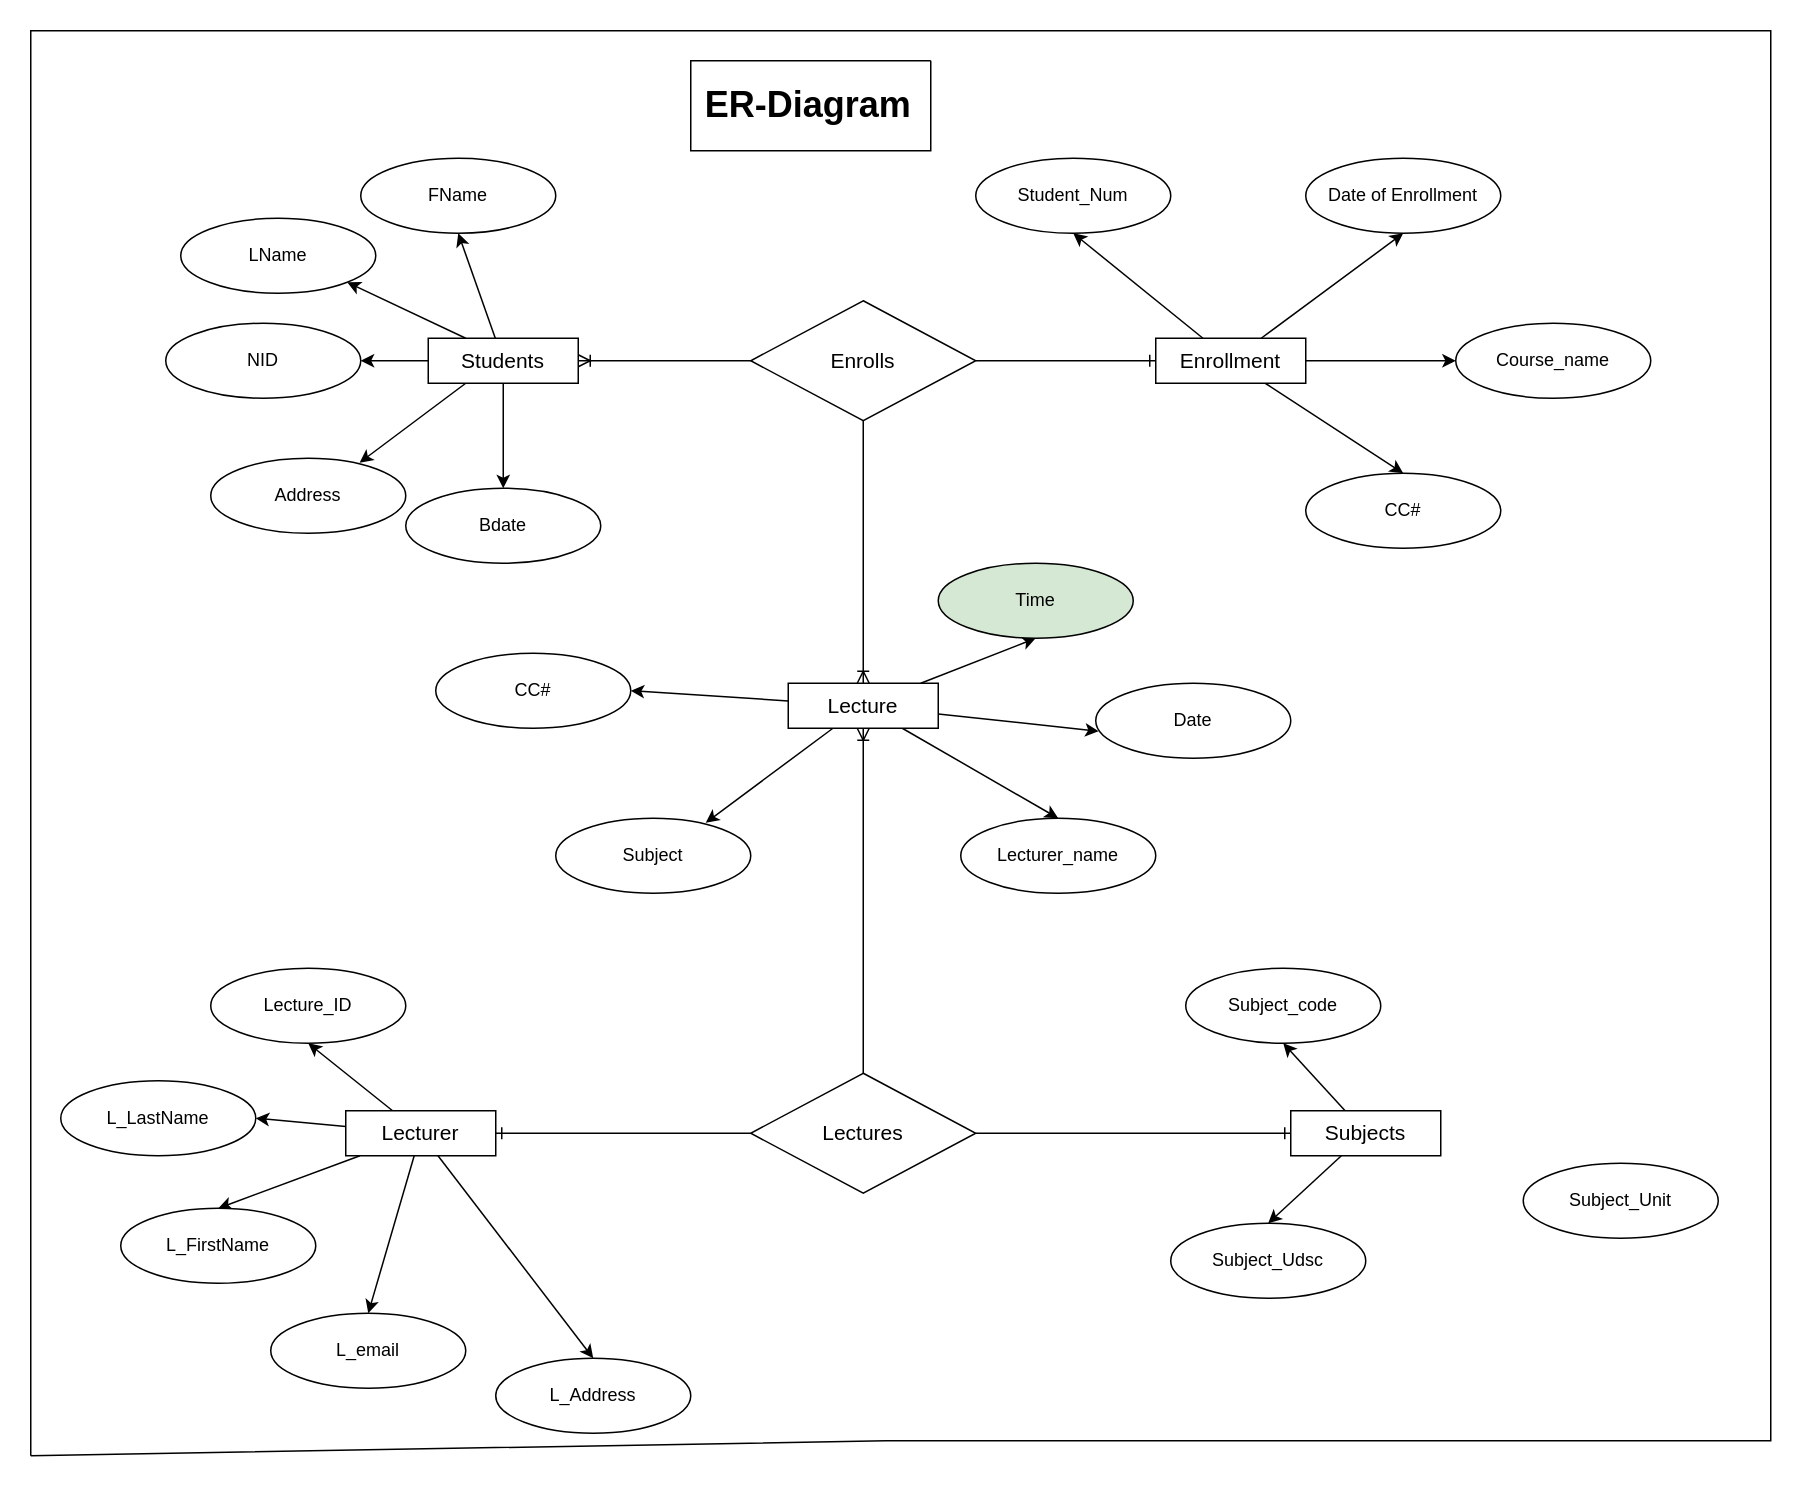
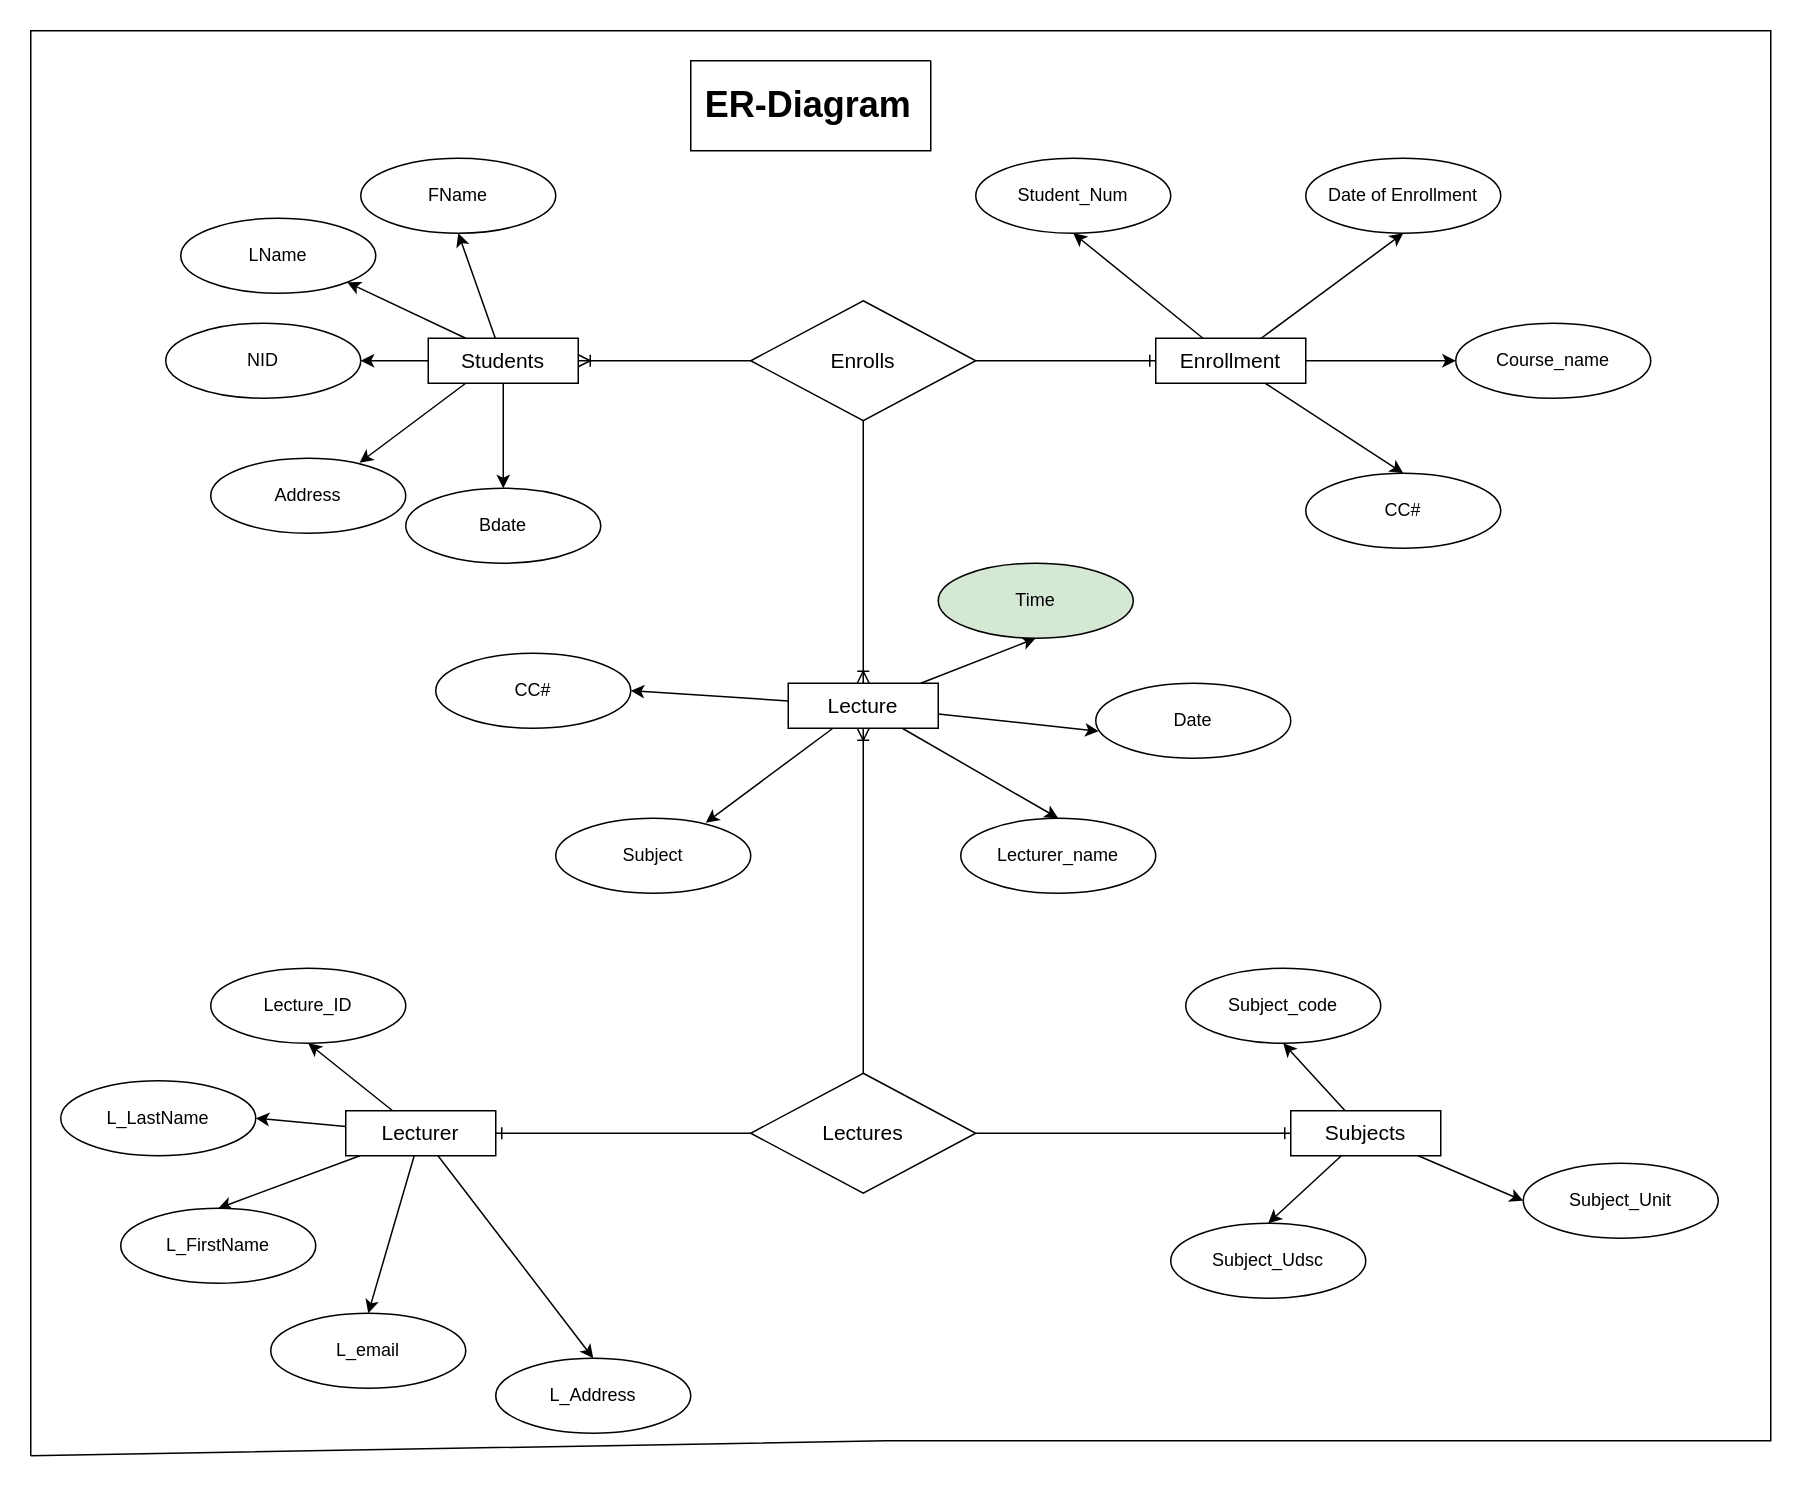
  <mxCell id="0" />
  <mxCell id="1" parent="0" />
  <mxCell id="2" style="rounded=0;orthogonalLoop=1;jettySize=auto;html=1;entryX=0.5;entryY=1;entryDx=0;entryDy=0;" edge="1" parent="1" source="8" target="9"><mxGeometry relative="1" as="geometry" /></mxCell>
  <mxCell id="3" style="edgeStyle=none;rounded=0;orthogonalLoop=1;jettySize=auto;html=1;exitX=0.25;exitY=0;exitDx=0;exitDy=0;entryX=1;entryY=1;entryDx=0;entryDy=0;" edge="1" parent="1" source="8" target="11"><mxGeometry relative="1" as="geometry" /></mxCell>
  <mxCell id="4" style="edgeStyle=none;rounded=0;orthogonalLoop=1;jettySize=auto;html=1;exitX=0;exitY=0.5;exitDx=0;exitDy=0;entryX=1;entryY=0.5;entryDx=0;entryDy=0;" edge="1" parent="1" source="8" target="10"><mxGeometry relative="1" as="geometry" /></mxCell>
  <mxCell id="5" style="edgeStyle=none;rounded=0;orthogonalLoop=1;jettySize=auto;html=1;exitX=0.25;exitY=1;exitDx=0;exitDy=0;entryX=0.763;entryY=0.06;entryDx=0;entryDy=0;entryPerimeter=0;" edge="1" parent="1" source="8" target="12"><mxGeometry relative="1" as="geometry" /></mxCell>
  <mxCell id="6" style="edgeStyle=none;rounded=0;orthogonalLoop=1;jettySize=auto;html=1;exitX=0.5;exitY=1;exitDx=0;exitDy=0;entryX=0.5;entryY=0;entryDx=0;entryDy=0;" edge="1" parent="1" source="8" target="13"><mxGeometry relative="1" as="geometry" /></mxCell>
  <mxCell id="7" style="edgeStyle=none;rounded=0;orthogonalLoop=1;jettySize=auto;html=1;entryX=0;entryY=0.5;entryDx=0;entryDy=0;endArrow=none;endFill=0;startArrow=ERoneToMany;startFill=0;" edge="1" parent="1" source="8" target="14"><mxGeometry relative="1" as="geometry" /></mxCell>
  <mxCell id="8" value="&lt;font style=&quot;font-size: 14px&quot;&gt;Students&lt;/font&gt;" style="rounded=0;whiteSpace=wrap;html=1;" vertex="1" parent="1"><mxGeometry x="285" y="225" width="100" height="30" as="geometry" /></mxCell>
  <mxCell id="9" value="FName" style="ellipse;whiteSpace=wrap;html=1;" vertex="1" parent="1"><mxGeometry x="240" y="105" width="130" height="50" as="geometry" /></mxCell>
  <mxCell id="10" value="NID" style="ellipse;whiteSpace=wrap;html=1;" vertex="1" parent="1"><mxGeometry x="110" y="215" width="130" height="50" as="geometry" /></mxCell>
  <mxCell id="11" value="&lt;span&gt;LName&lt;/span&gt;" style="ellipse;whiteSpace=wrap;html=1;" vertex="1" parent="1"><mxGeometry x="120" y="145" width="130" height="50" as="geometry" /></mxCell>
  <mxCell id="12" value="Address" style="ellipse;whiteSpace=wrap;html=1;" vertex="1" parent="1"><mxGeometry x="140" y="305" width="130" height="50" as="geometry" /></mxCell>
  <mxCell id="13" value="Bdate" style="ellipse;whiteSpace=wrap;html=1;" vertex="1" parent="1"><mxGeometry x="270" y="325" width="130" height="50" as="geometry" /></mxCell>
  <mxCell id="14" value="&lt;font style=&quot;font-size: 14px&quot;&gt;Enrolls&lt;/font&gt;" style="rhombus;whiteSpace=wrap;html=1;" vertex="1" parent="1"><mxGeometry x="500" y="200" width="150" height="80" as="geometry" /></mxCell>
  <mxCell id="15" style="edgeStyle=none;rounded=0;orthogonalLoop=1;jettySize=auto;html=1;entryX=1;entryY=0.5;entryDx=0;entryDy=0;startArrow=ERone;startFill=0;endArrow=none;endFill=0;" edge="1" parent="1" source="20" target="14"><mxGeometry relative="1" as="geometry" /></mxCell>
  <mxCell id="16" style="edgeStyle=none;rounded=0;orthogonalLoop=1;jettySize=auto;html=1;entryX=0.5;entryY=1;entryDx=0;entryDy=0;startArrow=none;startFill=0;endArrow=classic;endFill=1;" edge="1" parent="1" source="20" target="21"><mxGeometry relative="1" as="geometry" /></mxCell>
  <mxCell id="17" style="edgeStyle=none;rounded=0;orthogonalLoop=1;jettySize=auto;html=1;entryX=0.5;entryY=1;entryDx=0;entryDy=0;startArrow=none;startFill=0;endArrow=classic;endFill=1;" edge="1" parent="1" source="20" target="22"><mxGeometry relative="1" as="geometry" /></mxCell>
  <mxCell id="18" style="edgeStyle=none;rounded=0;orthogonalLoop=1;jettySize=auto;html=1;entryX=0;entryY=0.5;entryDx=0;entryDy=0;startArrow=none;startFill=0;endArrow=classic;endFill=1;" edge="1" parent="1" source="20" target="23"><mxGeometry relative="1" as="geometry" /></mxCell>
  <mxCell id="19" style="edgeStyle=none;rounded=0;orthogonalLoop=1;jettySize=auto;html=1;entryX=0.5;entryY=0;entryDx=0;entryDy=0;startArrow=none;startFill=0;endArrow=classic;endFill=1;" edge="1" parent="1" source="20" target="24"><mxGeometry relative="1" as="geometry" /></mxCell>
  <mxCell id="20" value="&lt;font style=&quot;font-size: 14px&quot;&gt;Enrollment&lt;/font&gt;" style="rounded=0;whiteSpace=wrap;html=1;" vertex="1" parent="1"><mxGeometry x="770" y="225" width="100" height="30" as="geometry" /></mxCell>
  <mxCell id="21" value="Student_Num" style="ellipse;whiteSpace=wrap;html=1;" vertex="1" parent="1"><mxGeometry x="650" y="105" width="130" height="50" as="geometry" /></mxCell>
  <mxCell id="22" value="Date of Enrollment" style="ellipse;whiteSpace=wrap;html=1;" vertex="1" parent="1"><mxGeometry x="870" y="105" width="130" height="50" as="geometry" /></mxCell>
  <mxCell id="23" value="Course_name" style="ellipse;whiteSpace=wrap;html=1;" vertex="1" parent="1"><mxGeometry x="970" y="215" width="130" height="50" as="geometry" /></mxCell>
  <mxCell id="24" value="CC#" style="ellipse;whiteSpace=wrap;html=1;" vertex="1" parent="1"><mxGeometry x="870" y="315" width="130" height="50" as="geometry" /></mxCell>
  <mxCell id="25" style="edgeStyle=none;rounded=0;orthogonalLoop=1;jettySize=auto;html=1;entryX=0.5;entryY=1;entryDx=0;entryDy=0;startArrow=ERoneToMany;startFill=0;endArrow=none;endFill=0;" edge="1" parent="1" source="32" target="14"><mxGeometry relative="1" as="geometry" /></mxCell>
  <mxCell id="26" style="edgeStyle=none;rounded=0;orthogonalLoop=1;jettySize=auto;html=1;entryX=1;entryY=0.5;entryDx=0;entryDy=0;startArrow=none;startFill=0;endArrow=classic;endFill=1;" edge="1" parent="1" source="32" target="37"><mxGeometry relative="1" as="geometry" /></mxCell>
  <mxCell id="27" style="edgeStyle=none;rounded=0;orthogonalLoop=1;jettySize=auto;html=1;entryX=0.5;entryY=1;entryDx=0;entryDy=0;startArrow=none;startFill=0;endArrow=classic;endFill=1;" edge="1" parent="1" source="32" target="35"><mxGeometry relative="1" as="geometry" /></mxCell>
  <mxCell id="28" style="edgeStyle=none;rounded=0;orthogonalLoop=1;jettySize=auto;html=1;entryX=0.015;entryY=0.64;entryDx=0;entryDy=0;entryPerimeter=0;startArrow=none;startFill=0;endArrow=classic;endFill=1;" edge="1" parent="1" source="32" target="34"><mxGeometry relative="1" as="geometry" /></mxCell>
  <mxCell id="29" style="edgeStyle=none;rounded=0;orthogonalLoop=1;jettySize=auto;html=1;entryX=0.5;entryY=0;entryDx=0;entryDy=0;startArrow=none;startFill=0;endArrow=classic;endFill=1;" edge="1" parent="1" source="32" target="33"><mxGeometry relative="1" as="geometry" /></mxCell>
  <mxCell id="30" style="edgeStyle=none;rounded=0;orthogonalLoop=1;jettySize=auto;html=1;entryX=0.769;entryY=0.06;entryDx=0;entryDy=0;entryPerimeter=0;startArrow=none;startFill=0;endArrow=classic;endFill=1;" edge="1" parent="1" source="32" target="36"><mxGeometry relative="1" as="geometry" /></mxCell>
  <mxCell id="31" style="edgeStyle=none;rounded=0;orthogonalLoop=1;jettySize=auto;html=1;entryX=0.5;entryY=0;entryDx=0;entryDy=0;startArrow=ERoneToMany;startFill=0;endArrow=none;endFill=0;" edge="1" parent="1" source="32" target="38"><mxGeometry relative="1" as="geometry" /></mxCell>
  <mxCell id="32" value="&lt;span style=&quot;font-size: 14px&quot;&gt;Lecture&lt;/span&gt;" style="rounded=0;whiteSpace=wrap;html=1;" vertex="1" parent="1"><mxGeometry x="525" y="455" width="100" height="30" as="geometry" /></mxCell>
  <mxCell id="33" value="Lecturer_name" style="ellipse;whiteSpace=wrap;html=1;" vertex="1" parent="1"><mxGeometry x="640" y="545" width="130" height="50" as="geometry" /></mxCell>
  <mxCell id="34" value="Date" style="ellipse;whiteSpace=wrap;html=1;" vertex="1" parent="1"><mxGeometry x="730" y="455" width="130" height="50" as="geometry" /></mxCell>
  <mxCell id="35" value="Time" style="ellipse;whiteSpace=wrap;html=1;fillColor=#d5e8d4;" vertex="1" parent="1"><mxGeometry x="625" y="375" width="130" height="50" as="geometry" /></mxCell>
  <mxCell id="36" value="Subject" style="ellipse;whiteSpace=wrap;html=1;" vertex="1" parent="1"><mxGeometry x="370" y="545" width="130" height="50" as="geometry" /></mxCell>
  <mxCell id="37" value="CC#" style="ellipse;whiteSpace=wrap;html=1;" vertex="1" parent="1"><mxGeometry x="290" y="435" width="130" height="50" as="geometry" /></mxCell>
  <mxCell id="38" value="&lt;span style=&quot;font-size: 14px&quot;&gt;Lectures&lt;/span&gt;" style="rhombus;whiteSpace=wrap;html=1;" vertex="1" parent="1"><mxGeometry x="500" y="715" width="150" height="80" as="geometry" /></mxCell>
  <mxCell id="39" style="edgeStyle=none;rounded=0;orthogonalLoop=1;jettySize=auto;html=1;entryX=0.5;entryY=1;entryDx=0;entryDy=0;startArrow=none;startFill=0;endArrow=classic;endFill=1;" edge="1" parent="1" source="45" target="46"><mxGeometry relative="1" as="geometry" /></mxCell>
  <mxCell id="40" style="edgeStyle=none;rounded=0;orthogonalLoop=1;jettySize=auto;html=1;entryX=1;entryY=0.5;entryDx=0;entryDy=0;startArrow=none;startFill=0;endArrow=classic;endFill=1;" edge="1" parent="1" source="45" target="47"><mxGeometry relative="1" as="geometry" /></mxCell>
  <mxCell id="41" style="edgeStyle=none;rounded=0;orthogonalLoop=1;jettySize=auto;html=1;entryX=0.5;entryY=0;entryDx=0;entryDy=0;startArrow=none;startFill=0;endArrow=classic;endFill=1;" edge="1" parent="1" source="45" target="48"><mxGeometry relative="1" as="geometry" /></mxCell>
  <mxCell id="42" style="edgeStyle=none;rounded=0;orthogonalLoop=1;jettySize=auto;html=1;entryX=0.5;entryY=0;entryDx=0;entryDy=0;startArrow=none;startFill=0;endArrow=classic;endFill=1;" edge="1" parent="1" source="45" target="49"><mxGeometry relative="1" as="geometry" /></mxCell>
  <mxCell id="43" style="edgeStyle=none;rounded=0;orthogonalLoop=1;jettySize=auto;html=1;entryX=0.5;entryY=0;entryDx=0;entryDy=0;startArrow=none;startFill=0;endArrow=classic;endFill=1;" edge="1" parent="1" source="45" target="50"><mxGeometry relative="1" as="geometry" /></mxCell>
  <mxCell id="44" style="edgeStyle=none;rounded=0;orthogonalLoop=1;jettySize=auto;html=1;entryX=0;entryY=0.5;entryDx=0;entryDy=0;startArrow=ERone;startFill=0;endArrow=none;endFill=0;" edge="1" parent="1" source="45" target="38"><mxGeometry relative="1" as="geometry" /></mxCell>
  <mxCell id="45" value="&lt;span style=&quot;font-size: 14px&quot;&gt;Lecturer&lt;/span&gt;" style="rounded=0;whiteSpace=wrap;html=1;" vertex="1" parent="1"><mxGeometry x="230" y="740" width="100" height="30" as="geometry" /></mxCell>
  <mxCell id="46" value="Lecture_ID" style="ellipse;whiteSpace=wrap;html=1;" vertex="1" parent="1"><mxGeometry x="140" y="645" width="130" height="50" as="geometry" /></mxCell>
  <mxCell id="47" value="L_LastName" style="ellipse;whiteSpace=wrap;html=1;" vertex="1" parent="1"><mxGeometry x="40" y="720" width="130" height="50" as="geometry" /></mxCell>
  <mxCell id="48" value="L_FirstName" style="ellipse;whiteSpace=wrap;html=1;" vertex="1" parent="1"><mxGeometry x="80" y="805" width="130" height="50" as="geometry" /></mxCell>
  <mxCell id="49" value="L_email" style="ellipse;whiteSpace=wrap;html=1;" vertex="1" parent="1"><mxGeometry x="180" y="875" width="130" height="50" as="geometry" /></mxCell>
  <mxCell id="50" value="L_Address" style="ellipse;whiteSpace=wrap;html=1;" vertex="1" parent="1"><mxGeometry x="330" y="905" width="130" height="50" as="geometry" /></mxCell>
  <mxCell id="51" style="edgeStyle=none;rounded=0;orthogonalLoop=1;jettySize=auto;html=1;entryX=1;entryY=0.5;entryDx=0;entryDy=0;startArrow=ERone;startFill=0;endArrow=none;endFill=0;" edge="1" parent="1" source="55" target="38"><mxGeometry relative="1" as="geometry" /></mxCell>
  <mxCell id="52" style="edgeStyle=none;rounded=0;orthogonalLoop=1;jettySize=auto;html=1;entryX=0.5;entryY=1;entryDx=0;entryDy=0;startArrow=none;startFill=0;endArrow=classic;endFill=1;" edge="1" parent="1" source="55" target="56"><mxGeometry relative="1" as="geometry" /></mxCell>
+ <mxCell id="53" style="edgeStyle=none;rounded=0;orthogonalLoop=1;jettySize=auto;html=1;entryX=0;entryY=0.5;entryDx=0;entryDy=0;startArrow=none;startFill=0;endArrow=classic;endFill=1;" edge="1" parent="1" source="55" target="58"><mxGeometry relative="1" as="geometry" /></mxCell>
  <mxCell id="54" style="edgeStyle=none;rounded=0;orthogonalLoop=1;jettySize=auto;html=1;entryX=0.5;entryY=0;entryDx=0;entryDy=0;startArrow=none;startFill=0;endArrow=classic;endFill=1;" edge="1" parent="1" source="55" target="57"><mxGeometry relative="1" as="geometry" /></mxCell>
  <mxCell id="55" value="&lt;font style=&quot;font-size: 14px&quot;&gt;Subjects&lt;/font&gt;" style="rounded=0;whiteSpace=wrap;html=1;" vertex="1" parent="1"><mxGeometry x="860" y="740" width="100" height="30" as="geometry" /></mxCell>
  <mxCell id="56" value="Subject_code" style="ellipse;whiteSpace=wrap;html=1;" vertex="1" parent="1"><mxGeometry x="790" y="645" width="130" height="50" as="geometry" /></mxCell>
  <mxCell id="57" value="Subject_Udsc" style="ellipse;whiteSpace=wrap;html=1;" vertex="1" parent="1"><mxGeometry x="780" y="815" width="130" height="50" as="geometry" /></mxCell>
  <mxCell id="58" value="Subject_Unit" style="ellipse;whiteSpace=wrap;html=1;" vertex="1" parent="1"><mxGeometry x="1015" y="775" width="130" height="50" as="geometry" /></mxCell>
  <mxCell id="59" value="" style="endArrow=none;html=1;rounded=0;" edge="1" parent="1"><mxGeometry width="50" height="50" relative="1" as="geometry"><mxPoint x="20" y="970" as="sourcePoint" /><mxPoint x="20" y="970" as="targetPoint" /><Array as="points"><mxPoint x="590" y="960" /><mxPoint x="1180" y="960" /><mxPoint x="1180" y="20" /><mxPoint x="20" y="20" /><mxPoint x="20" y="510" /></Array></mxGeometry></mxCell>
  <mxCell id="60" value="ER-Diagram" style="text;strokeColor=none;fillColor=none;html=1;fontSize=24;fontStyle=1;verticalAlign=middle;align=center;" vertex="1" parent="1"><mxGeometry x="450" y="40" width="175" height="60" as="geometry" /></mxCell>
  <mxCell id="61" value="" style="endArrow=none;html=1;rounded=0;" edge="1" parent="1"><mxGeometry width="50" height="50" relative="1" as="geometry"><mxPoint x="620" y="40" as="sourcePoint" /><mxPoint x="620" y="40" as="targetPoint" /><Array as="points"><mxPoint x="620" y="80" /><mxPoint x="620" y="100" /><mxPoint x="460" y="100" /><mxPoint x="460" y="60" /><mxPoint x="460" y="40" /></Array></mxGeometry></mxCell>
